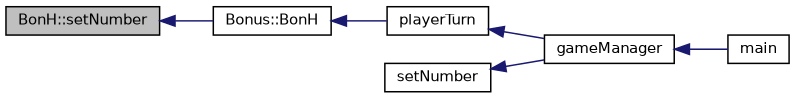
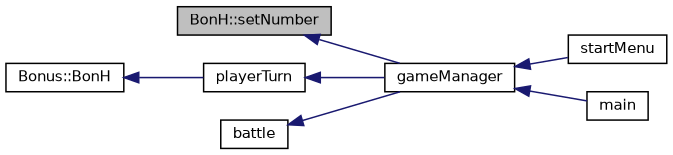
  digraph {
    rankdir=LR
    node [color=black fillcolor=white fontname=Helvetica fontsize=10 shape=record style=filled]
    edge [color=midnightblue dir=back fontname=Helvetica fontsize=10 labelfontname=Helvetica labelfontsize=10 style=solid]
    n1 [fillcolor=grey75 fontcolor=black height=0.2 label="BonH::setNumber" width=0.4]
    n2 [height=0.2 label="Bonus::BonH" width=0.4]
    n3 [height=0.2 label=playerTurn width=0.4]
    n4 [height=0.2 label=gameManager width=0.4]
-   n5 [height=0.2 label=setNumber width=0.4]
+   n5 [height=0.2 label=battle width=0.4]
+   n6 [height=0.2 label=startMenu width=0.4]
    n7 [height=0.2 label=main width=0.4]
-   n1 -> n2
+   n1 -> n4
    n2 -> n3
    n3 -> n4
+   n4 -> n6
    n4 -> n7
    n5 -> n4
  }
